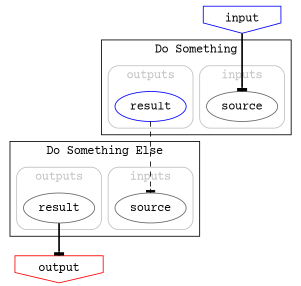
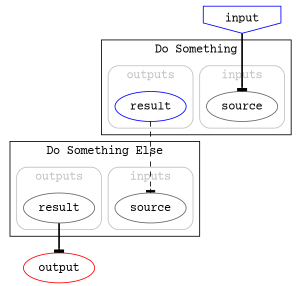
  digraph {
    fontname="Courier Prime"
    node [color=gray40 fontname="Courier Prime"]
    edge [style=bold arrowhead=tee fontname="Courier Prime"]
    n1 [label=source]
    n2 [label=result color=blue]
    n3 [label=source]
    n4 [label=result]
    n5 [label=input shape=invhouse color=blue]
-   n6 [label=output shape=invhouse color=red]
+   n6 [label=output shape=ellipse color=red]
    subgraph cluster_1 {
      label="Do Something"
      subgraph cluster_2 {
        color=gray
        fontcolor=gray
        label=inputs
        style=rounded
        n1
      }
      subgraph cluster_3 {
        color=gray
        fontcolor=gray
        label=outputs
        style=rounded
        n2
      }
    }
    subgraph cluster_4 {
      label="Do Something Else"
      subgraph cluster_5 {
        color=gray
        fontcolor=gray
        label=inputs
        style=rounded
        n3
      }
      subgraph cluster_6 {
        color=gray
        fontcolor=gray
        label=outputs
        style=rounded
        n4
      }
    }
    n2 -> n3 [style=dashed]
    n4 -> n6
    n5 -> n1
  }
